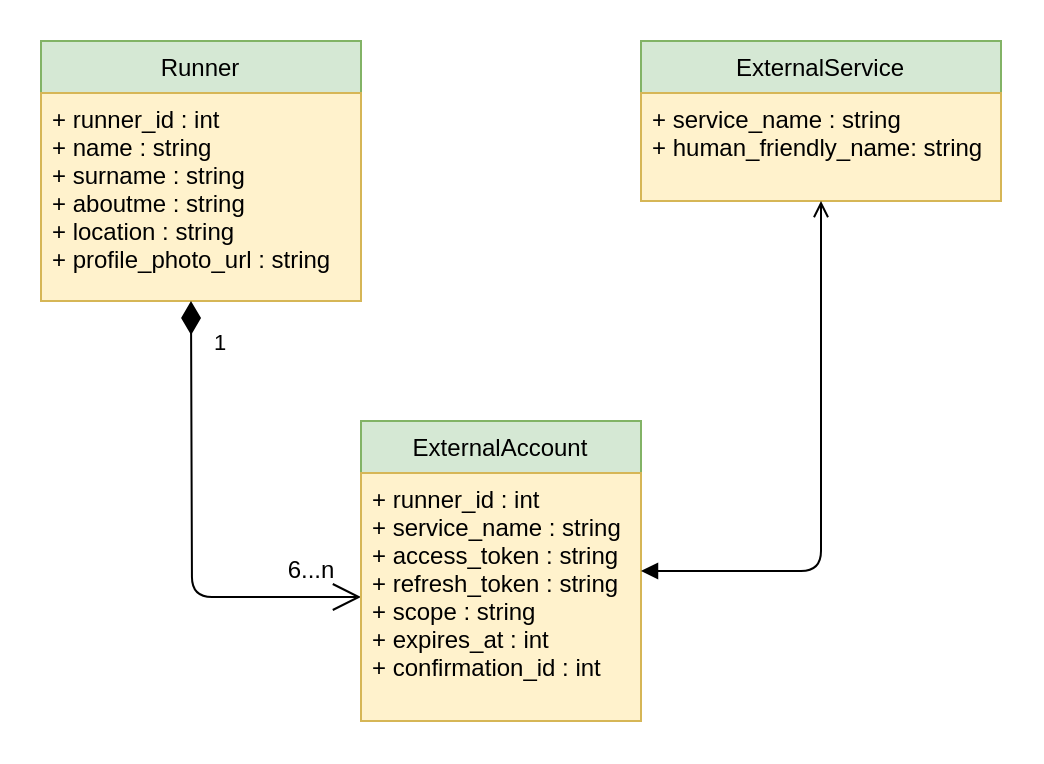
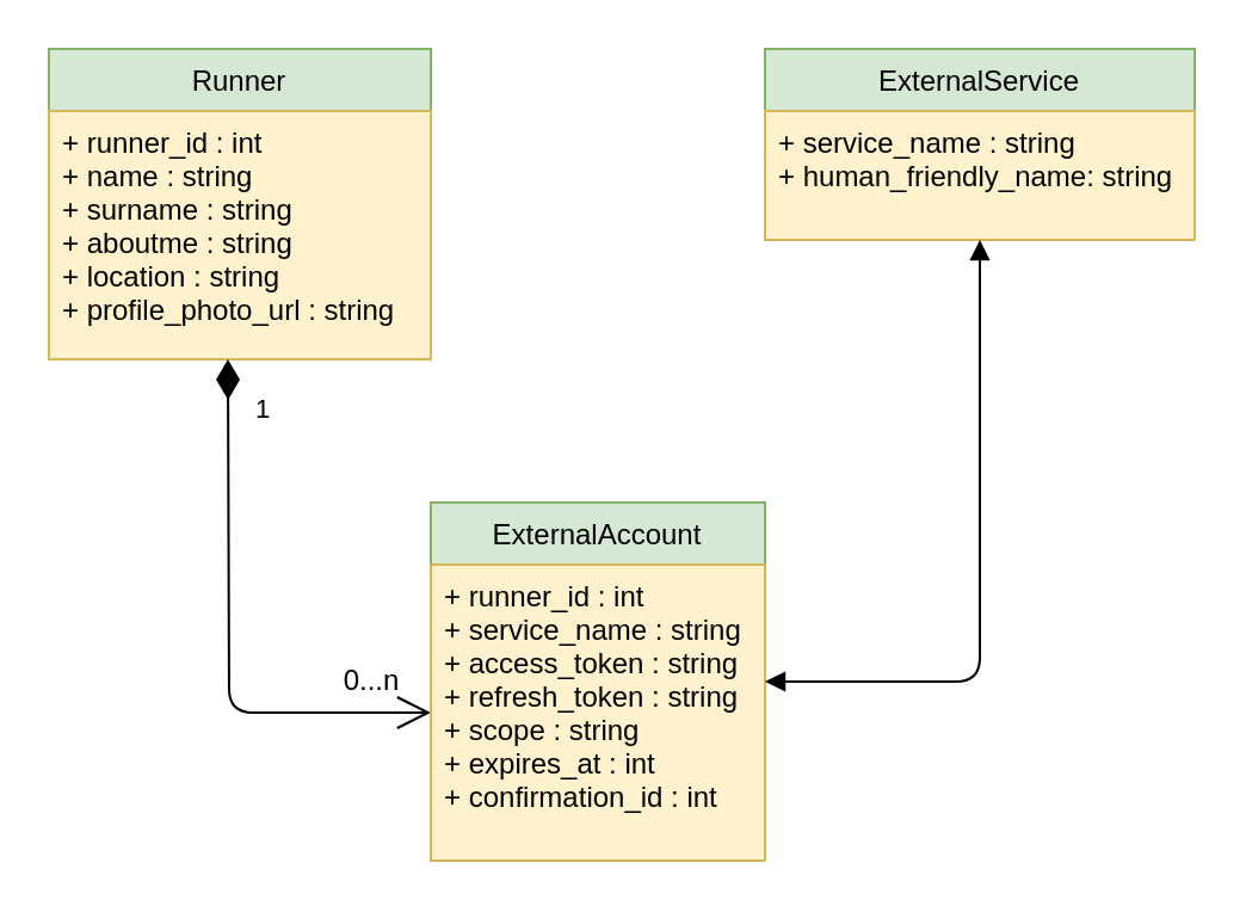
  <mxCell id="0" />
  <mxCell id="1" parent="0" />
  <mxCell id="2" value="Runner" style="swimlane;fontStyle=0;childLayout=stackLayout;horizontal=1;startSize=26;fillColor=#d5e8d4;horizontalStack=0;resizeParent=1;resizeParentMax=0;resizeLast=0;collapsible=1;marginBottom=0;strokeColor=#82b366;" vertex="1" parent="1"><mxGeometry x="20" y="20" width="160" height="130" as="geometry" /></mxCell>
  <mxCell id="3" value="+ runner_id : int&#10;+ name : string&#10;+ surname : string&#10;+ aboutme : string&#10;+ location : string&#10;+ profile_photo_url : string&#10;&#10;&#10;" style="text;strokeColor=#d6b656;fillColor=#fff2cc;align=left;verticalAlign=top;spacingLeft=4;spacingRight=4;overflow=hidden;rotatable=0;points=[[0,0.5],[1,0.5]];portConstraint=eastwest;" vertex="1" parent="2"><mxGeometry y="26" width="160" height="104" as="geometry" /></mxCell>
  <mxCell id="4" value="1" style="endArrow=open;html=1;endSize=12;startArrow=diamondThin;startSize=14;startFill=1;edgeStyle=orthogonalEdgeStyle;align=left;verticalAlign=bottom;" edge="1" parent="2" target="8"><mxGeometry x="-0.743" y="10" relative="1" as="geometry"><mxPoint x="75" y="130" as="sourcePoint" /><mxPoint x="235" y="130" as="targetPoint" /><mxPoint as="offset" /></mxGeometry></mxCell>
  <mxCell id="5" value="ExternalService" style="swimlane;fontStyle=0;childLayout=stackLayout;horizontal=1;startSize=26;fillColor=#d5e8d4;horizontalStack=0;resizeParent=1;resizeParentMax=0;resizeLast=0;collapsible=1;marginBottom=0;strokeColor=#82b366;" vertex="1" parent="1"><mxGeometry x="320" y="20" width="180" height="80" as="geometry" /></mxCell>
  <mxCell id="6" value="+ service_name : string&#10;+ human_friendly_name: string&#10;" style="text;strokeColor=#d6b656;fillColor=#fff2cc;align=left;verticalAlign=top;spacingLeft=4;spacingRight=4;overflow=hidden;rotatable=0;points=[[0,0.5],[1,0.5]];portConstraint=eastwest;" vertex="1" parent="5"><mxGeometry y="26" width="180" height="54" as="geometry" /></mxCell>
  <mxCell id="7" value="ExternalAccount" style="swimlane;fontStyle=0;childLayout=stackLayout;horizontal=1;startSize=26;fillColor=#d5e8d4;horizontalStack=0;resizeParent=1;resizeParentMax=0;resizeLast=0;collapsible=1;marginBottom=0;strokeColor=#82b366;" vertex="1" parent="1"><mxGeometry x="180" y="210" width="140" height="150" as="geometry" /></mxCell>
  <mxCell id="8" value="+ runner_id : int&#10;+ service_name : string&#10;+ access_token : string&#10;+ refresh_token : string&#10;+ scope : string&#10;+ expires_at : int&#10;+ confirmation_id : int&#10;&#10;&#10;" style="text;strokeColor=#d6b656;fillColor=#fff2cc;align=left;verticalAlign=top;spacingLeft=4;spacingRight=4;overflow=hidden;rotatable=0;points=[[0,0.5],[1,0.5]];portConstraint=eastwest;" vertex="1" parent="7"><mxGeometry y="26" width="140" height="124" as="geometry" /></mxCell>
- <mxCell id="9" value="" style="endArrow=open;startArrow=block;endFill=1;startFill=1;html=1;entryX=0.5;entryY=1;entryDx=0;entryDy=0;exitX=1;exitY=0.5;exitDx=0;exitDy=0;" edge="1" parent="1" source="7" target="5"><mxGeometry width="160" relative="1" as="geometry"><mxPoint x="345" y="298" as="sourcePoint" /><mxPoint x="325" y="190" as="targetPoint" /><Array as="points"><mxPoint x="410" y="285" /></Array></mxGeometry></mxCell>
- <mxCell id="10" value="6...n" style="text;html=1;align=center;verticalAlign=middle;resizable=0;points=[];autosize=1;strokeColor=none;" vertex="1" parent="1"><mxGeometry x="135" y="275" width="40" height="20" as="geometry" /></mxCell>
+ <mxCell id="9" value="" style="endArrow=block;startArrow=block;endFill=1;startFill=1;html=1;entryX=0.5;entryY=1;entryDx=0;entryDy=0;exitX=1;exitY=0.5;exitDx=0;exitDy=0;" edge="1" parent="1" source="7" target="5"><mxGeometry width="160" relative="1" as="geometry"><mxPoint x="345" y="298" as="sourcePoint" /><mxPoint x="325" y="190" as="targetPoint" /><Array as="points"><mxPoint x="410" y="285" /></Array></mxGeometry></mxCell>
+ <mxCell id="10" value="0...n" style="text;html=1;align=center;verticalAlign=middle;resizable=0;points=[];autosize=1;strokeColor=none;" vertex="1" parent="1"><mxGeometry x="135" y="275" width="40" height="20" as="geometry" /></mxCell>
